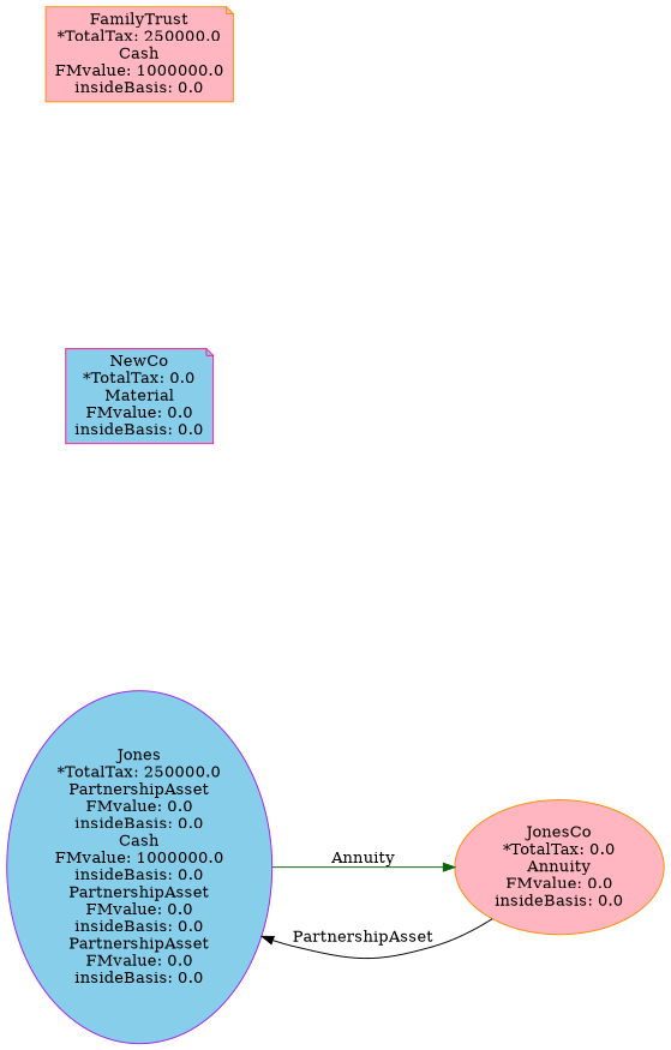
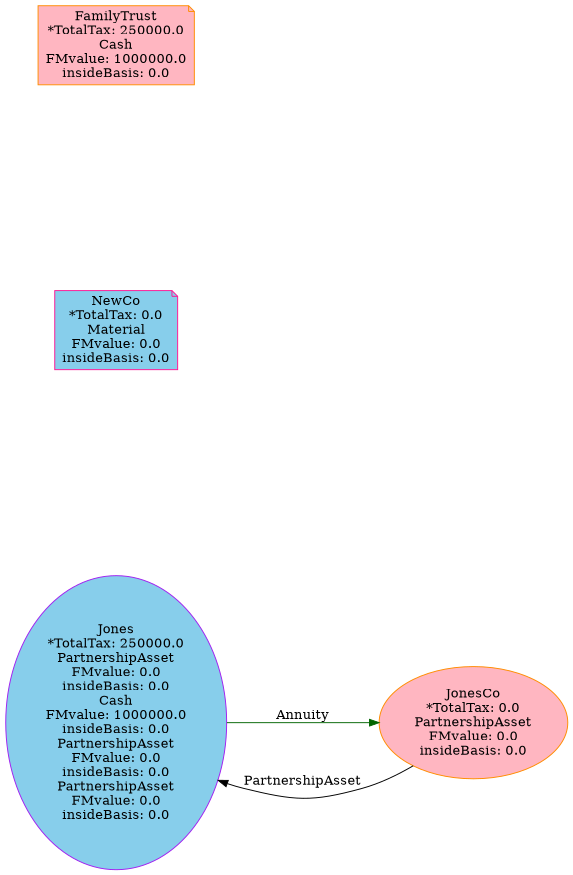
  digraph {
    nodesep=3.0
    rankdir=LR
    node [color=darkorange style=filled fillcolor=skyblue shape=ellipse]
    edge [style=filled]
    n1 [color=purple label="Jones\n*TotalTax: 250000.0\nPartnershipAsset\nFMvalue: 0.0\ninsideBasis: 0.0\nCash\nFMvalue: 1000000.0\ninsideBasis: 0.0\nPartnershipAsset\nFMvalue: 0.0\ninsideBasis: 0.0\nPartnershipAsset\nFMvalue: 0.0\ninsideBasis: 0.0\n"]
-   n2 [label="JonesCo\n*TotalTax: 0.0\nAnnuity\nFMvalue: 0.0\ninsideBasis: 0.0\n" fillcolor=lightpink]
+   n2 [label="JonesCo\n*TotalTax: 0.0\nPartnershipAsset\nFMvalue: 0.0\ninsideBasis: 0.0\n" fillcolor=lightpink]
    n3 [color=deeppink label="NewCo\n*TotalTax: 0.0\nMaterial\nFMvalue: 0.0\ninsideBasis: 0.0\n" shape=note]
    n4 [label="FamilyTrust\n*TotalTax: 250000.0\nCash\nFMvalue: 1000000.0\ninsideBasis: 0.0\n" fillcolor=lightpink shape=note]
    n1 -> n2 [color=darkgreen label=Annuity]
    n2 -> n1 [color=black label=PartnershipAsset]
  }
